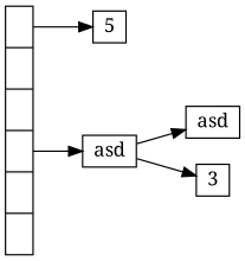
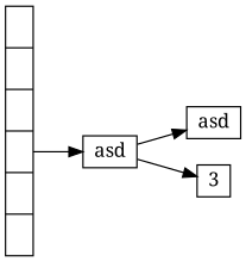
  digraph {
    rankdir=LR
    fontname="Noto Serif"
    node [shape=record fontname="Noto Serif"]
    edge [fontname="Noto Serif"]
    n1 [height=2.5 label="<f0> |<f1> |<f2> |<f3> |<f4> |" width=.1]
-   n2 [height=.1 label="<f0>5" width=.1]
    n3 [height=.1 label="<f0>asd" width=.1]
    n4 [height=.1 label="<f0>asd" width=.1]
    n5 [height=.1 label="<f0>3" width=.1]
-   n1 -> n2 [tailport=f0]
    n1 -> n3 [tailport=f3]
    n3 -> n4
    n3 -> n5
  }
